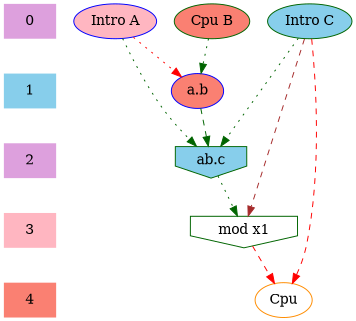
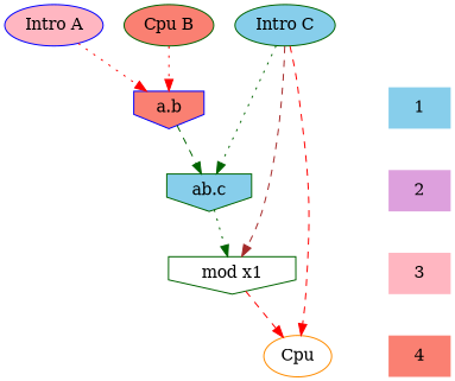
  digraph {
    ranksep=.5
    node [color=darkgreen fillcolor=salmon shape=plaintext style=filled]
    edge [style=dotted]
-   0 [fillcolor=plum]
    n2 [color=blue fillcolor=lightpink label="Intro A" shape=""]
    n3 [label="Cpu B" shape=""]
    n4 [fillcolor=skyblue label="Intro C" shape=""]
    1 [fillcolor=skyblue]
-   n6 [color=blue label="a.b" shape=ellipse]
+   n6 [color=blue label="a.b" shape=invhouse]
    2 [fillcolor=plum]
    n8 [fillcolor=skyblue label="ab.c" shape=invhouse]
    3 [color=darkorange fillcolor=lightpink]
    n10 [fillcolor=white label="mod x1" shape=invhouse]
    4 [color=blue]
    n12 [color=darkorange fillcolor=white label=Cpu shape=""]
    subgraph sub_1 {
      rank=same
-     0
      n2
      n3
      n4
    }
    subgraph sub_2 {
      rank=same
      1
      n6
    }
    subgraph sub_3 {
      rank=same
      2
      n8
    }
    subgraph sub_4 {
      rank=same
      3
      n10
    }
    subgraph sub_5 {
      rank=same
      4
      n12
    }
-   0 -> 1 [style=invis]
    n2 -> n6 [color=red]
-   n2 -> n8 [color=darkgreen]
-   n3 -> n6 [color=darkgreen]
+   n3 -> n6 [color=red]
    n4 -> n8 [color=darkgreen]
    n4 -> n10 [color=brown style=dashed]
    n4 -> n12 [color=red style=dashed]
    1 -> 2 [style=invis]
    n6 -> n8 [color=darkgreen style=dashed]
    2 -> 3 [style=invis]
    n8 -> n10 [color=darkgreen]
    3 -> 4 [style=invis]
    n10 -> n12 [color=red style=dashed]
  }
